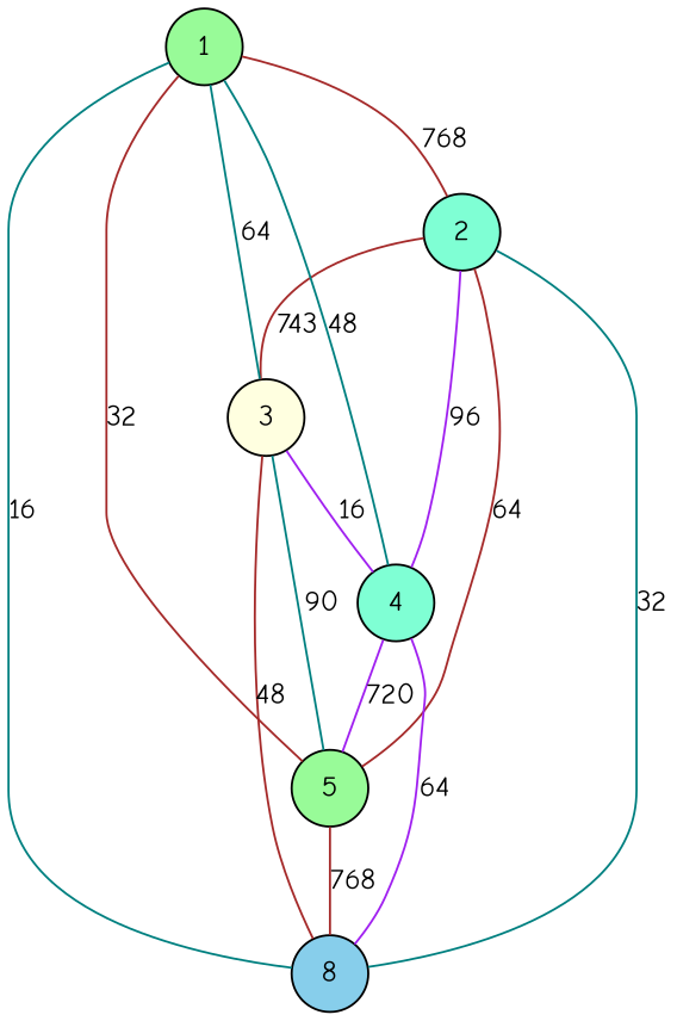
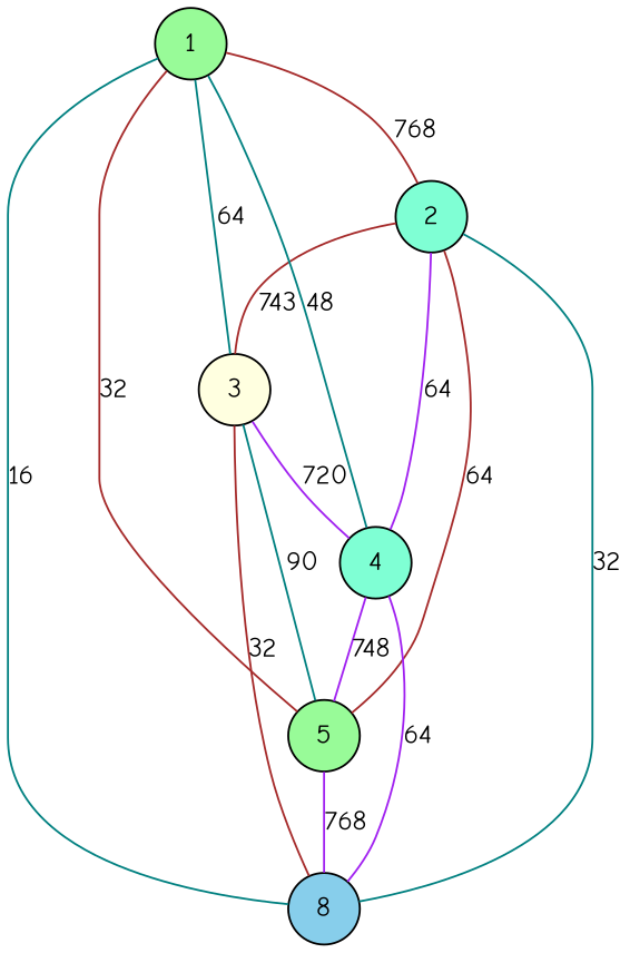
  graph {
    fontname="Comic Neue"
    node [fillcolor=aquamarine fontname="Comic Neue" shape=circle style=filled]
    edge [color=brown fontname="Comic Neue"]
    2
    1 [fillcolor=palegreen]
    3 [fillcolor=lightyellow]
    4
    5 [fillcolor=palegreen]
    n6 [fillcolor=skyblue label=8]
    2 -- 3 [label=743]
-   2 -- 4 [color=purple label=96]
+   2 -- 4 [color=purple label=64]
    2 -- 5 [label=64]
    2 -- n6 [color=teal label=32]
    1 -- 2 [label=768]
    1 -- 3 [color=teal label=64]
    1 -- 4 [color=teal label=48]
    1 -- 5 [label=32]
    1 -- n6 [color=teal label=16]
-   3 -- 4 [color=purple label=16]
+   3 -- 4 [color=purple label=720]
    3 -- 5 [color=teal label=90]
-   3 -- n6 [label=48]
-   4 -- 5 [color=purple label=720]
+   3 -- n6 [label=32]
+   4 -- 5 [color=purple label=748]
    4 -- n6 [color=purple label=64]
-   5 -- n6 [label=768]
+   5 -- n6 [color=purple label=768]
  }
